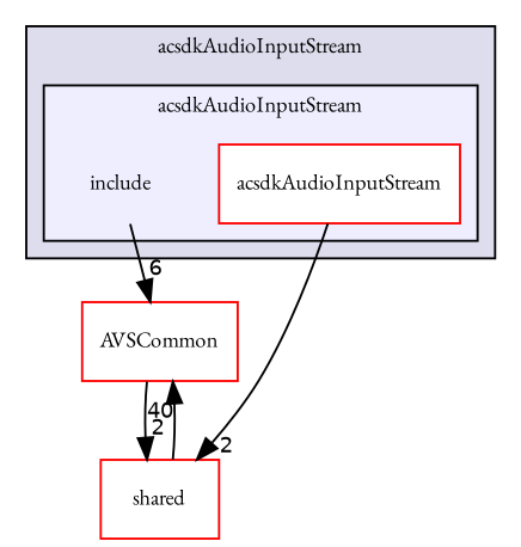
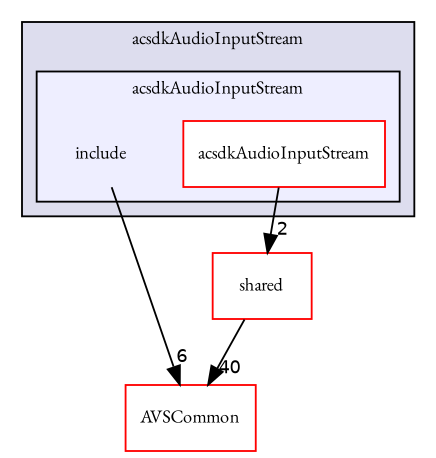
  digraph {
    compound=true
    fontname="EB Garamond"
    node [fontname="EB Garamond" fontsize=10 shape=box color=red fillcolor=white style=filled]
    edge [fontname="EB Garamond" headlabel=2 labeldistance=1.5 labelfontname=Helvetica labelfontsize=10]
    n1 [label=include shape=plaintext color="" fillcolor="" style=""]
    n2 [label=acsdkAudioInputStream]
    n3 [label=AVSCommon]
    n4 [label=shared]
    subgraph cluster_1 {
      bgcolor="#ddddee"
      fontsize=10
      label=acsdkAudioInputStream
      pencolor=black
      subgraph cluster_2 {
        bgcolor="#eeeeff"
        fontsize=10
        label=acsdkAudioInputStream
        pencolor=black
        n1
        n2
      }
    }
    n1 -> n3 [headlabel=6]
    n2 -> n4
-   n3 -> n4
    n4 -> n3 [headlabel=40]
  }
